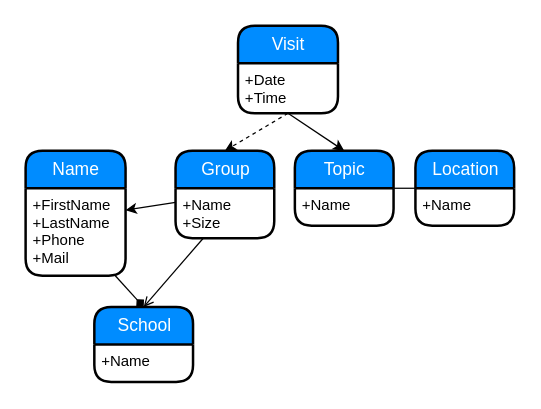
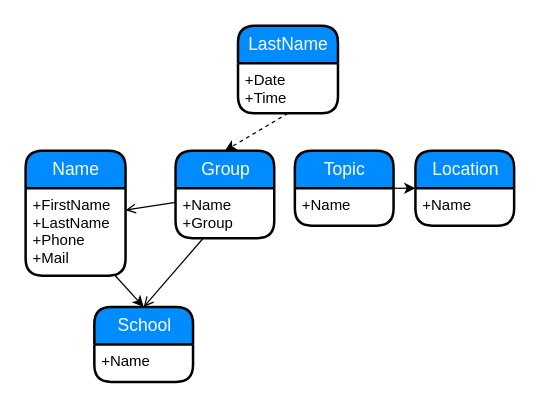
  <mxCell id="0" />
  <mxCell id="1" parent="0" />
  <mxCell id="2" style="edgeStyle=none;rounded=0;orthogonalLoop=1;jettySize=auto;html=1;exitX=0.5;exitY=1;exitDx=0;exitDy=0;entryX=0.5;entryY=0;entryDx=0;entryDy=0;fontSize=6;dashed=1;" edge="1" parent="1" source="18" target="4"><mxGeometry relative="1" as="geometry" /></mxCell>
- <mxCell id="3" style="edgeStyle=none;rounded=0;orthogonalLoop=1;jettySize=auto;html=1;entryX=1;entryY=0.25;entryDx=0;entryDy=0;fontSize=6;" edge="1" parent="1" source="4" target="13"><mxGeometry relative="1" as="geometry" /></mxCell>
+ <mxCell id="3" style="edgeStyle=none;rounded=0;orthogonalLoop=1;jettySize=auto;html=1;entryX=1;entryY=0.25;entryDx=0;entryDy=0;fontSize=6;endArrow=open;" edge="1" parent="1" source="4" target="13"><mxGeometry relative="1" as="geometry" /></mxCell>
  <mxCell id="4" value="Group" style="swimlane;childLayout=stackLayout;horizontal=1;startSize=30;horizontalStack=0;fillColor=#008cff;fontColor=#FFFFFF;rounded=1;fontSize=14;fontStyle=0;strokeWidth=2;resizeParent=0;resizeLast=1;shadow=0;dashed=0;align=center;labelBackgroundColor=none;html=1;" vertex="1" parent="1"><mxGeometry x="140" y="120" width="79" height="70" as="geometry"><mxRectangle x="400" y="460" width="70" height="30" as="alternateBounds" /></mxGeometry></mxCell>
- <mxCell id="5" value="+Name&#10;+Size" style="align=left;strokeColor=none;fillColor=none;spacingLeft=4;fontSize=12;verticalAlign=top;resizable=0;rotatable=0;part=1;" vertex="1" parent="4"><mxGeometry y="30" width="79" height="40" as="geometry" /></mxCell>
- <mxCell id="6" style="edgeStyle=none;rounded=0;orthogonalLoop=1;jettySize=auto;html=1;exitX=0.5;exitY=1;exitDx=0;exitDy=0;entryX=0.5;entryY=0;entryDx=0;entryDy=0;fontSize=6;" edge="1" parent="1" source="19" target="8"><mxGeometry relative="1" as="geometry" /></mxCell>
- <mxCell id="7" style="edgeStyle=none;rounded=0;orthogonalLoop=1;jettySize=auto;html=1;exitX=1;exitY=0.5;exitDx=0;exitDy=0;entryX=0;entryY=0.5;entryDx=0;entryDy=0;fontSize=6;endArrow=none;" edge="1" parent="1" source="8" target="10"><mxGeometry relative="1" as="geometry" /></mxCell>
+ <mxCell id="5" value="+Name&#10;+Group" style="align=left;strokeColor=none;fillColor=none;spacingLeft=4;fontSize=12;verticalAlign=top;resizable=0;rotatable=0;part=1;" vertex="1" parent="4"><mxGeometry y="30" width="79" height="40" as="geometry" /></mxCell>
+ <mxCell id="7" style="edgeStyle=none;rounded=0;orthogonalLoop=1;jettySize=auto;html=1;exitX=1;exitY=0.5;exitDx=0;exitDy=0;entryX=0;entryY=0.5;entryDx=0;entryDy=0;fontSize=6;" edge="1" parent="1" source="8" target="10"><mxGeometry relative="1" as="geometry" /></mxCell>
  <mxCell id="8" value="Topic" style="swimlane;childLayout=stackLayout;horizontal=1;startSize=30;horizontalStack=0;fillColor=#008cff;fontColor=#FFFFFF;rounded=1;fontSize=14;fontStyle=0;strokeWidth=2;resizeParent=0;resizeLast=1;shadow=0;dashed=0;align=center;labelBackgroundColor=none;html=1;" vertex="1" parent="1"><mxGeometry x="235.5" y="120" width="79" height="60" as="geometry"><mxRectangle x="495.5" y="460" width="70" height="30" as="alternateBounds" /></mxGeometry></mxCell>
  <mxCell id="9" value="+Name" style="align=left;strokeColor=none;fillColor=none;spacingLeft=4;fontSize=12;verticalAlign=top;resizable=0;rotatable=0;part=1;" vertex="1" parent="8"><mxGeometry y="30" width="79" height="30" as="geometry" /></mxCell>
  <mxCell id="10" value="Location" style="swimlane;childLayout=stackLayout;horizontal=1;startSize=30;horizontalStack=0;fillColor=#008cff;fontColor=#FFFFFF;rounded=1;fontSize=14;fontStyle=0;strokeWidth=2;resizeParent=0;resizeLast=1;shadow=0;dashed=0;align=center;labelBackgroundColor=none;html=1;" vertex="1" parent="1"><mxGeometry x="332" y="120" width="79" height="60" as="geometry"><mxRectangle x="592" y="460" width="90" height="30" as="alternateBounds" /></mxGeometry></mxCell>
  <mxCell id="11" value="+Name" style="align=left;strokeColor=none;fillColor=none;spacingLeft=4;fontSize=12;verticalAlign=top;resizable=0;rotatable=0;part=1;" vertex="1" parent="10"><mxGeometry y="30" width="79" height="30" as="geometry" /></mxCell>
  <mxCell id="12" value="Name" style="swimlane;childLayout=stackLayout;horizontal=1;startSize=30;horizontalStack=0;fillColor=#008cff;fontColor=#FFFFFF;rounded=1;fontSize=14;fontStyle=0;strokeWidth=2;resizeParent=0;resizeLast=1;shadow=0;dashed=0;align=center;labelBackgroundColor=none;html=1;" vertex="1" parent="1"><mxGeometry x="20" y="120" width="80" height="100" as="geometry"><mxRectangle x="280" y="460" width="60" height="30" as="alternateBounds" /></mxGeometry></mxCell>
  <mxCell id="13" value="+FirstName&#10;+LastName&#10;+Phone&#10;+Mail" style="align=left;strokeColor=none;fillColor=none;spacingLeft=4;fontSize=12;verticalAlign=top;resizable=0;rotatable=0;part=1;" vertex="1" parent="12"><mxGeometry y="30" width="80" height="70" as="geometry" /></mxCell>
  <mxCell id="14" value="School" style="swimlane;childLayout=stackLayout;horizontal=1;startSize=30;horizontalStack=0;fillColor=#008cff;fontColor=#FFFFFF;rounded=1;fontSize=14;fontStyle=0;strokeWidth=2;resizeParent=0;resizeLast=1;shadow=0;dashed=0;align=center;labelBackgroundColor=none;html=1;" vertex="1" parent="1"><mxGeometry x="75" y="245" width="79" height="60" as="geometry" /></mxCell>
  <mxCell id="15" value="+Name" style="align=left;strokeColor=none;fillColor=none;spacingLeft=4;fontSize=12;verticalAlign=top;resizable=0;rotatable=0;part=1;" vertex="1" parent="14"><mxGeometry y="30" width="79" height="30" as="geometry" /></mxCell>
  <mxCell id="16" style="edgeStyle=none;rounded=0;orthogonalLoop=1;jettySize=auto;html=1;entryX=0.5;entryY=0;entryDx=0;entryDy=0;fontSize=6;endArrow=open;" edge="1" parent="1" source="5" target="14"><mxGeometry relative="1" as="geometry" /></mxCell>
- <mxCell id="17" style="edgeStyle=none;rounded=0;orthogonalLoop=1;jettySize=auto;html=1;entryX=0.5;entryY=0;entryDx=0;entryDy=0;fontSize=6;endArrow=diamond;" edge="1" parent="1" source="13" target="14"><mxGeometry relative="1" as="geometry" /></mxCell>
- <mxCell id="18" value="Visit" style="swimlane;childLayout=stackLayout;horizontal=1;startSize=30;horizontalStack=0;fillColor=#008cff;fontColor=#FFFFFF;rounded=1;fontSize=14;fontStyle=0;strokeWidth=2;resizeParent=0;resizeLast=1;shadow=0;dashed=0;align=center;labelBackgroundColor=none;html=1;" vertex="1" parent="1"><mxGeometry x="190" y="20" width="80" height="70" as="geometry"><mxRectangle x="450" y="360" width="60" height="30" as="alternateBounds" /></mxGeometry></mxCell>
+ <mxCell id="17" style="edgeStyle=none;rounded=0;orthogonalLoop=1;jettySize=auto;html=1;entryX=0.5;entryY=0;entryDx=0;entryDy=0;fontSize=6;" edge="1" parent="1" source="13" target="14"><mxGeometry relative="1" as="geometry" /></mxCell>
+ <mxCell id="18" value="LastName" style="swimlane;childLayout=stackLayout;horizontal=1;startSize=30;horizontalStack=0;fillColor=#008cff;fontColor=#FFFFFF;rounded=1;fontSize=14;fontStyle=0;strokeWidth=2;resizeParent=0;resizeLast=1;shadow=0;dashed=0;align=center;labelBackgroundColor=none;html=1;" vertex="1" parent="1"><mxGeometry x="190" y="20" width="80" height="70" as="geometry"><mxRectangle x="450" y="360" width="60" height="30" as="alternateBounds" /></mxGeometry></mxCell>
  <mxCell id="19" value="+Date&#10;+Time" style="align=left;strokeColor=none;fillColor=none;spacingLeft=4;fontSize=12;verticalAlign=top;resizable=0;rotatable=0;part=1;" vertex="1" parent="18"><mxGeometry y="30" width="80" height="40" as="geometry" /></mxCell>
